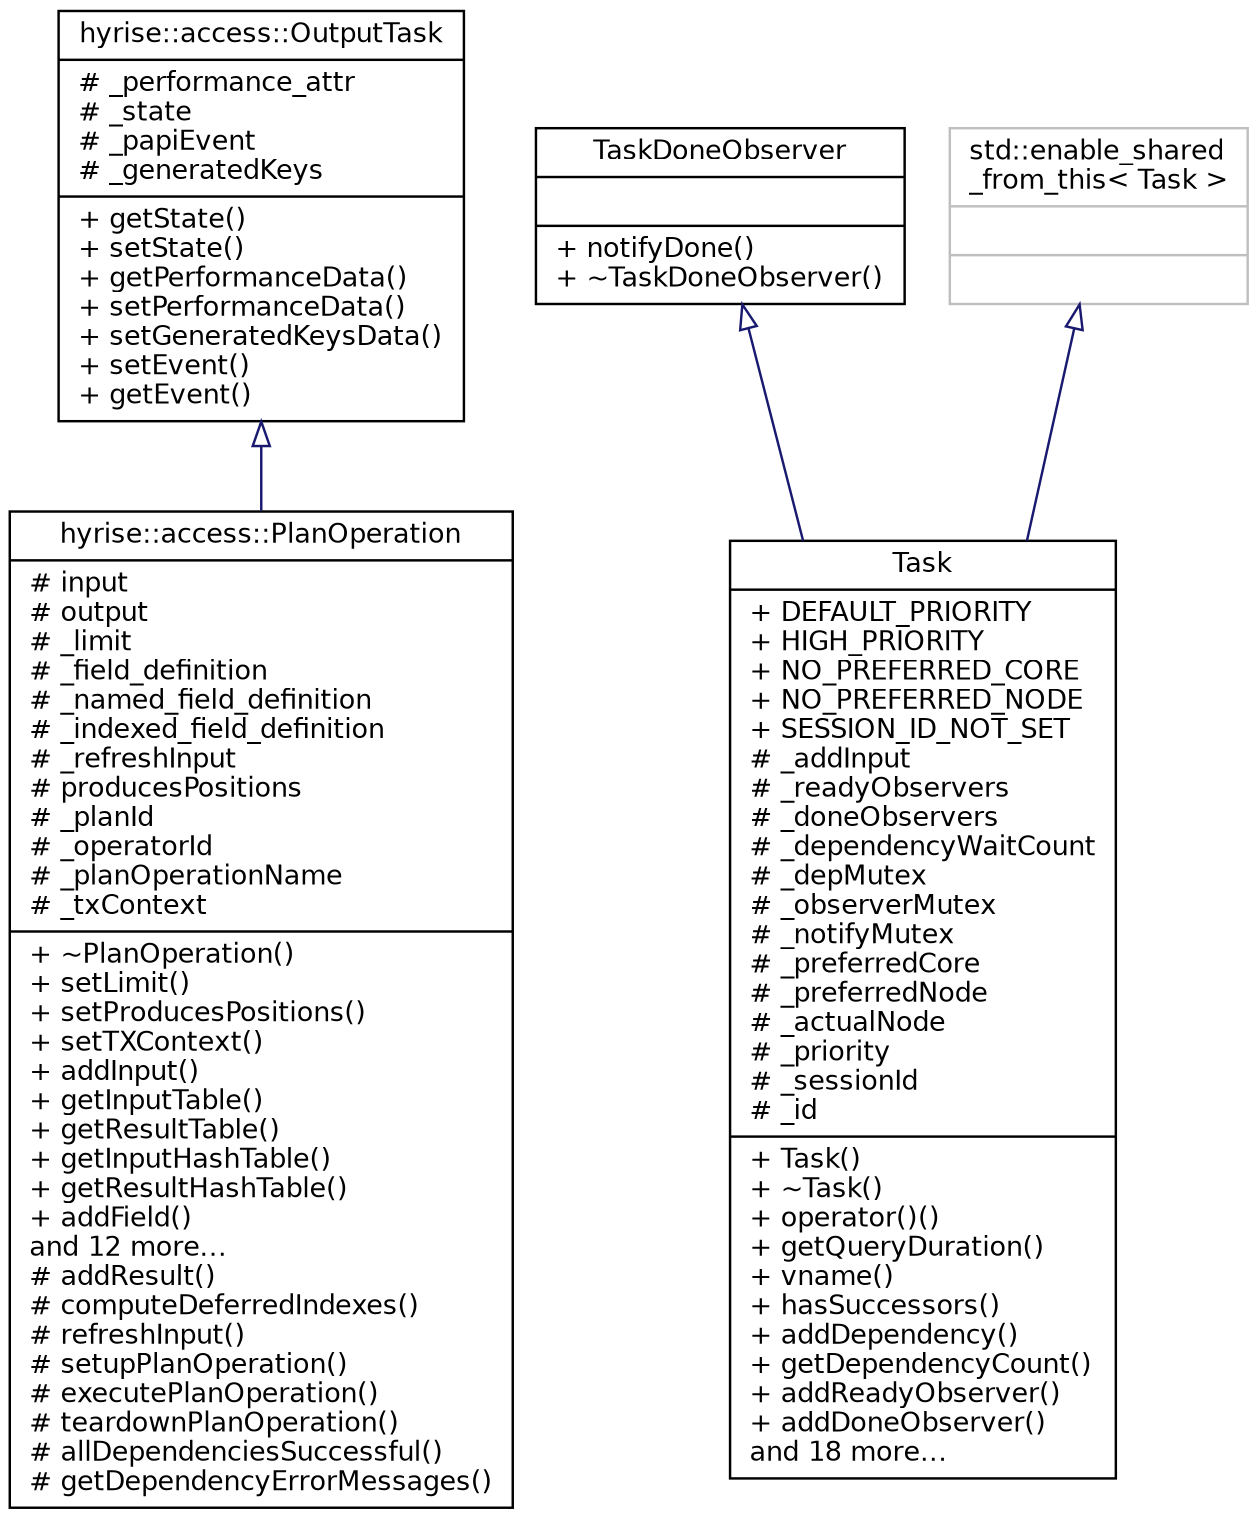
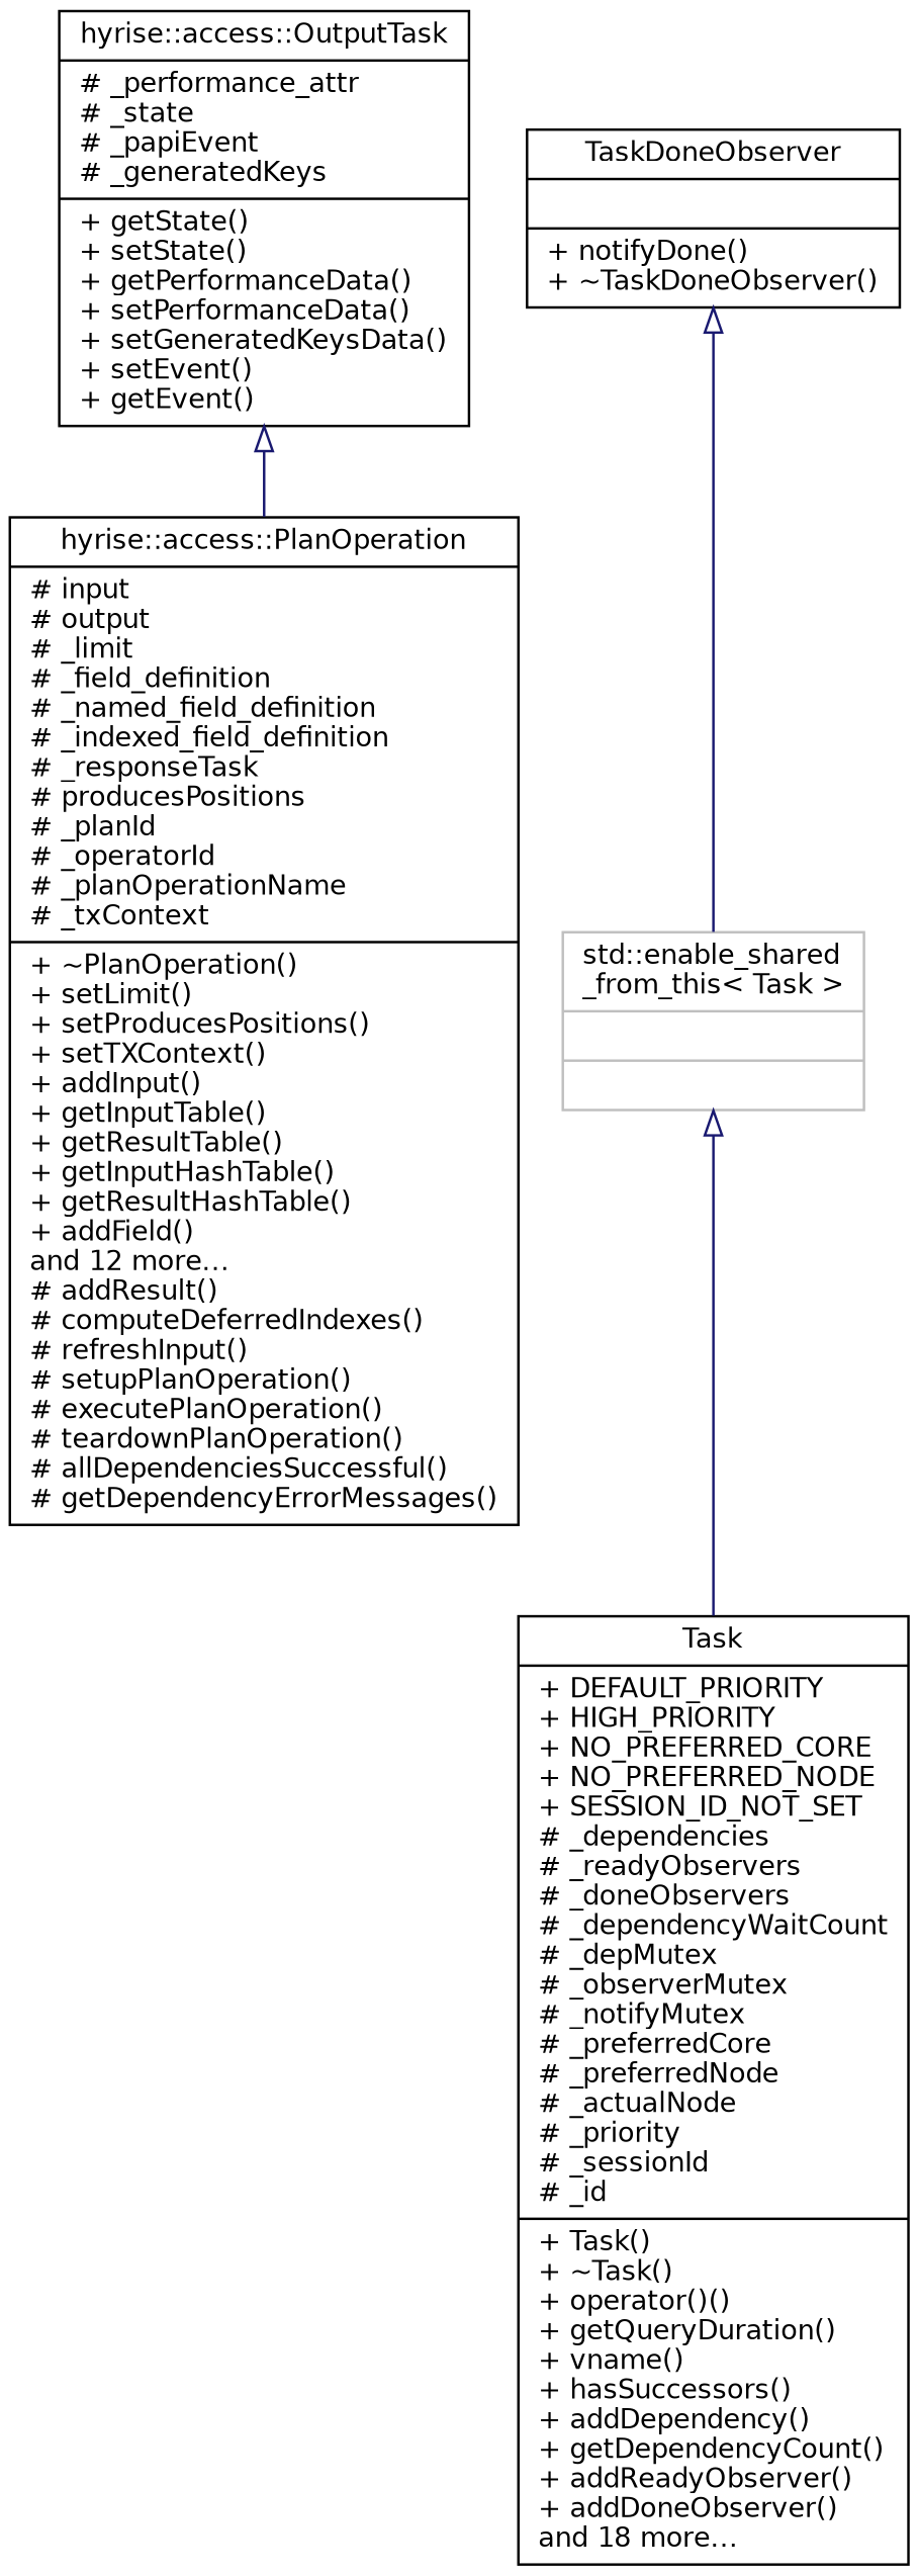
  digraph {
    node [color=black fillcolor=white fontname=Helvetica fontsize=11 shape=record style=filled]
    edge [arrowtail=onormal color=midnightblue dir=back fontname=Helvetica fontsize=11 labelfontname=Helvetica labelfontsize=11 style=solid]
-   n1 [height=0.2 label="{hyrise::access::PlanOperation\n|# input\l# output\l# _limit\l# _field_definition\l# _named_field_definition\l# _indexed_field_definition\l# _refreshInput\l# producesPositions\l# _planId\l# _operatorId\l# _planOperationName\l# _txContext\l|+ ~PlanOperation()\l+ setLimit()\l+ setProducesPositions()\l+ setTXContext()\l+ addInput()\l+ getInputTable()\l+ getResultTable()\l+ getInputHashTable()\l+ getResultHashTable()\l+ addField()\land 12 more...\l# addResult()\l# computeDeferredIndexes()\l# refreshInput()\l# setupPlanOperation()\l# executePlanOperation()\l# teardownPlanOperation()\l# allDependenciesSuccessful()\l# getDependencyErrorMessages()\l}" width=0.4]
+   n1 [height=0.2 label="{hyrise::access::PlanOperation\n|# input\l# output\l# _limit\l# _field_definition\l# _named_field_definition\l# _indexed_field_definition\l# _responseTask\l# producesPositions\l# _planId\l# _operatorId\l# _planOperationName\l# _txContext\l|+ ~PlanOperation()\l+ setLimit()\l+ setProducesPositions()\l+ setTXContext()\l+ addInput()\l+ getInputTable()\l+ getResultTable()\l+ getInputHashTable()\l+ getResultHashTable()\l+ addField()\land 12 more...\l# addResult()\l# computeDeferredIndexes()\l# refreshInput()\l# setupPlanOperation()\l# executePlanOperation()\l# teardownPlanOperation()\l# allDependenciesSuccessful()\l# getDependencyErrorMessages()\l}" width=0.4]
    n2 [height=0.2 label="{hyrise::access::OutputTask\n|# _performance_attr\l# _state\l# _papiEvent\l# _generatedKeys\l|+ getState()\l+ setState()\l+ getPerformanceData()\l+ setPerformanceData()\l+ setGeneratedKeysData()\l+ setEvent()\l+ getEvent()\l}" width=0.4]
-   n3 [height=0.2 label="{Task\n|+ DEFAULT_PRIORITY\l+ HIGH_PRIORITY\l+ NO_PREFERRED_CORE\l+ NO_PREFERRED_NODE\l+ SESSION_ID_NOT_SET\l# _addInput\l# _readyObservers\l# _doneObservers\l# _dependencyWaitCount\l# _depMutex\l# _observerMutex\l# _notifyMutex\l# _preferredCore\l# _preferredNode\l# _actualNode\l# _priority\l# _sessionId\l# _id\l|+ Task()\l+ ~Task()\l+ operator()()\l+ getQueryDuration()\l+ vname()\l+ hasSuccessors()\l+ addDependency()\l+ getDependencyCount()\l+ addReadyObserver()\l+ addDoneObserver()\land 18 more...\l}" width=0.4]
+   n3 [height=0.2 label="{Task\n|+ DEFAULT_PRIORITY\l+ HIGH_PRIORITY\l+ NO_PREFERRED_CORE\l+ NO_PREFERRED_NODE\l+ SESSION_ID_NOT_SET\l# _dependencies\l# _readyObservers\l# _doneObservers\l# _dependencyWaitCount\l# _depMutex\l# _observerMutex\l# _notifyMutex\l# _preferredCore\l# _preferredNode\l# _actualNode\l# _priority\l# _sessionId\l# _id\l|+ Task()\l+ ~Task()\l+ operator()()\l+ getQueryDuration()\l+ vname()\l+ hasSuccessors()\l+ addDependency()\l+ getDependencyCount()\l+ addReadyObserver()\l+ addDoneObserver()\land 18 more...\l}" width=0.4]
    n4 [height=0.2 label="{TaskDoneObserver\n||+ notifyDone()\l+ ~TaskDoneObserver()\l}" width=0.4]
    n5 [color=grey75 height=0.2 label="{std::enable_shared\l_from_this\< Task \>\n||}" width=0.4]
    n2 -> n1
-   n4 -> n3
+   n4 -> n5
    n5 -> n3
  }
